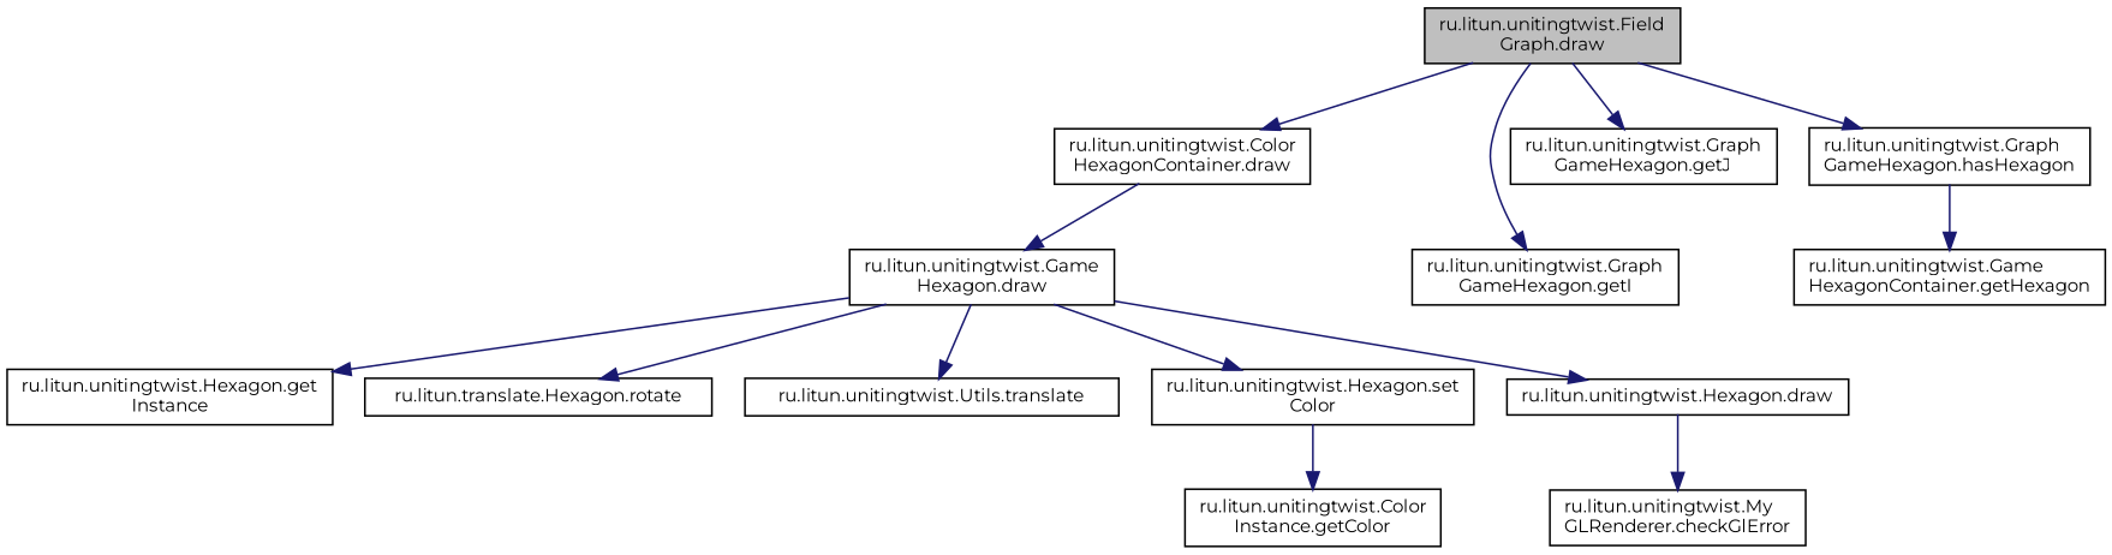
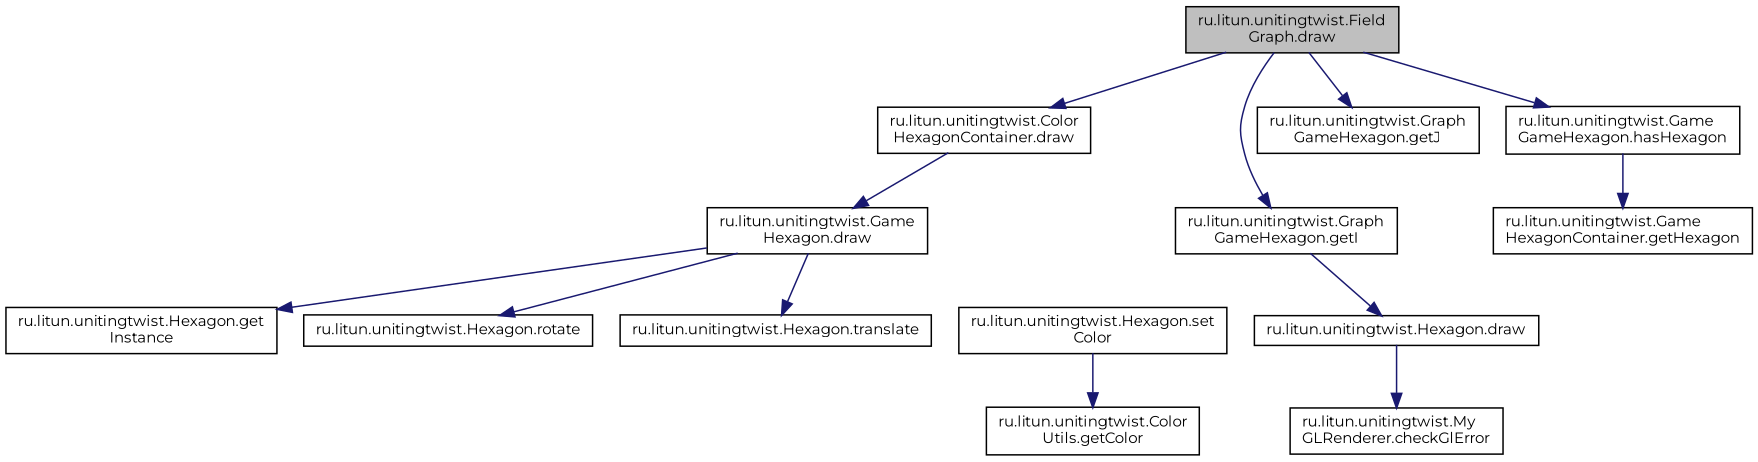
  digraph {
    fontname=Montserrat
    rankdir=TB
    node [color=black fillcolor=white fontname=Montserrat fontsize=10 shape=record style=filled]
    edge [color=midnightblue fontname=Montserrat fontsize=10 labelfontname=Helvetica labelfontsize=10 style=solid]
    n1 [fillcolor=grey75 fontcolor=black height=0.2 label="ru.litun.unitingtwist.Field\lGraph.draw" width=0.4]
    n2 [height=0.2 label="ru.litun.unitingtwist.Color\lHexagonContainer.draw" width=0.4]
    n3 [height=0.2 label="ru.litun.unitingtwist.Graph\lGameHexagon.getI" width=0.4]
    n4 [height=0.2 label="ru.litun.unitingtwist.Graph\lGameHexagon.getJ" width=0.4]
-   n5 [height=0.2 label="ru.litun.unitingtwist.Graph\lGameHexagon.hasHexagon" width=0.4]
+   n5 [height=0.2 label="ru.litun.unitingtwist.Game\lGameHexagon.hasHexagon" width=0.4]
    n6 [height=0.2 label="ru.litun.unitingtwist.Game\lHexagon.draw" width=0.4]
    n7 [height=0.2 label="ru.litun.unitingtwist.Game\lHexagonContainer.getHexagon" width=0.4]
    n8 [height=0.2 label="ru.litun.unitingtwist.Hexagon.get\lInstance" width=0.4]
-   n9 [height=0.2 label="ru.litun.translate.Hexagon.rotate" width=0.4]
-   n10 [height=0.2 label="ru.litun.unitingtwist.Utils.translate" width=0.4]
+   n9 [height=0.2 label="ru.litun.unitingtwist.Hexagon.rotate" width=0.4]
+   n10 [height=0.2 label="ru.litun.unitingtwist.Hexagon.translate" width=0.4]
    n11 [height=0.2 label="ru.litun.unitingtwist.Hexagon.set\lColor" width=0.4]
    n12 [height=0.2 label="ru.litun.unitingtwist.Hexagon.draw" width=0.4]
-   n13 [height=0.2 label="ru.litun.unitingtwist.Color\lInstance.getColor" width=0.4]
+   n13 [height=0.2 label="ru.litun.unitingtwist.Color\lUtils.getColor" width=0.4]
    n14 [height=0.2 label="ru.litun.unitingtwist.My\lGLRenderer.checkGlError" width=0.4]
    n1 -> n2
    n1 -> n3
    n1 -> n4
    n1 -> n5
    n2 -> n6
    n5 -> n7
    n6 -> n8
    n6 -> n9
    n6 -> n10
-   n6 -> n11
-   n6 -> n12
+   n3 -> n12
    n11 -> n13
    n12 -> n14
  }
